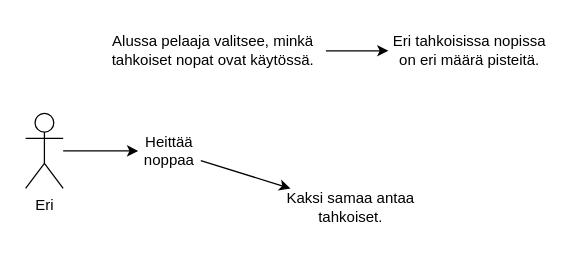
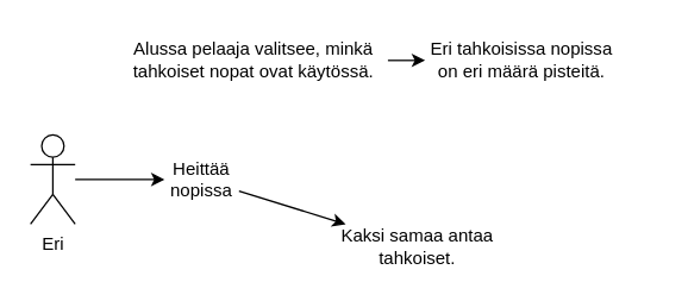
  <mxCell id="0" />
  <mxCell id="1" parent="0" />
  <mxCell id="2" value="Eri" style="shape=umlActor;verticalLabelPosition=bottom;verticalAlign=top;html=1;outlineConnect=0;" parent="1" vertex="1"><mxGeometry x="20" y="90" width="30" height="60" as="geometry" /></mxCell>
- <mxCell id="3" value="Heittää noppaa" style="text;html=1;strokeColor=none;fillColor=none;align=center;verticalAlign=middle;whiteSpace=wrap;rounded=0;" parent="1" vertex="1"><mxGeometry x="110" y="100" width="50" height="40" as="geometry" /></mxCell>
+ <mxCell id="3" value="Heittää nopissa" style="text;html=1;strokeColor=none;fillColor=none;align=center;verticalAlign=middle;whiteSpace=wrap;rounded=0;" parent="1" vertex="1"><mxGeometry x="110" y="100" width="50" height="40" as="geometry" /></mxCell>
  <mxCell id="4" value="" style="endArrow=classic;html=1;" parent="1" source="2" target="3" edge="1"><mxGeometry width="50" height="50" relative="1" as="geometry"><mxPoint x="220" y="160" as="sourcePoint" /><mxPoint x="270" y="110" as="targetPoint" /></mxGeometry></mxCell>
  <mxCell id="5" value="Kaksi samaa antaa tahkoiset." style="text;html=1;strokeColor=none;fillColor=none;align=center;verticalAlign=middle;whiteSpace=wrap;rounded=0;" parent="1" vertex="1"><mxGeometry x="220" y="150" width="120" height="30" as="geometry" /></mxCell>
  <mxCell id="6" value="" style="endArrow=classic;html=1;" parent="1" source="3" target="5" edge="1"><mxGeometry width="50" height="50" relative="1" as="geometry"><mxPoint x="290" y="160" as="sourcePoint" /><mxPoint x="340" y="110" as="targetPoint" /></mxGeometry></mxCell>
  <mxCell id="7" value="Alussa pelaaja valitsee, minkä tahkoiset nopat ovat käytössä." style="text;html=1;strokeColor=none;fillColor=none;align=center;verticalAlign=middle;whiteSpace=wrap;rounded=0;" vertex="1" parent="1"><mxGeometry x="80" y="20" width="180" height="40" as="geometry" /></mxCell>
- <mxCell id="8" value="Eri tahkoisissa nopissa on eri määrä pisteitä." style="text;html=1;strokeColor=none;fillColor=none;align=center;verticalAlign=middle;whiteSpace=wrap;rounded=0;" vertex="1" parent="1"><mxGeometry x="310" y="20" width="130" height="40" as="geometry" /></mxCell>
+ <mxCell id="8" value="Eri tahkoisissa nopissa on eri määrä pisteitä." style="text;html=1;strokeColor=none;fillColor=none;align=center;verticalAlign=middle;whiteSpace=wrap;rounded=0;" vertex="1" parent="1"><mxGeometry x="285" y="20" width="130" height="40" as="geometry" /></mxCell>
  <mxCell id="9" value="" style="endArrow=classic;html=1;" edge="1" parent="1" source="7" target="8"><mxGeometry width="50" height="50" relative="1" as="geometry"><mxPoint x="300" y="150" as="sourcePoint" /><mxPoint x="350" y="100" as="targetPoint" /></mxGeometry></mxCell>
